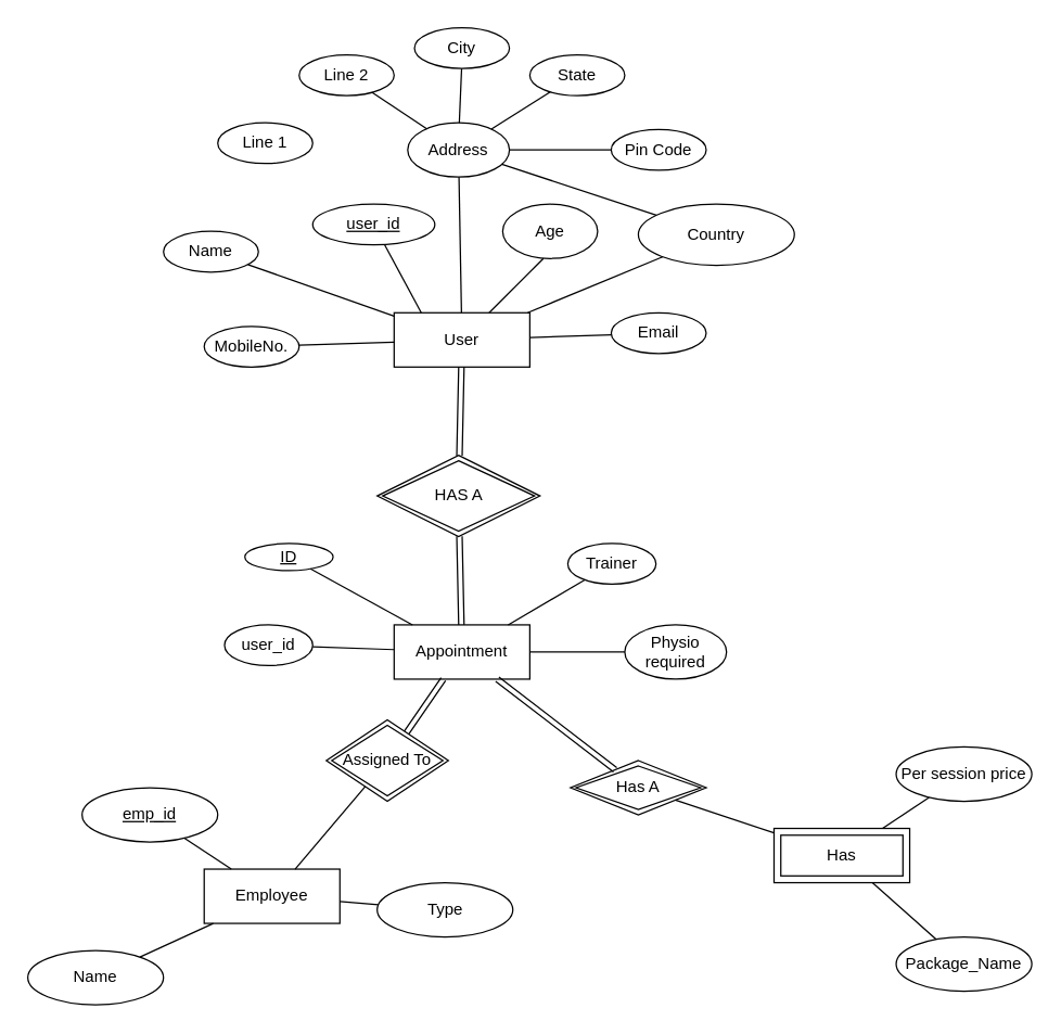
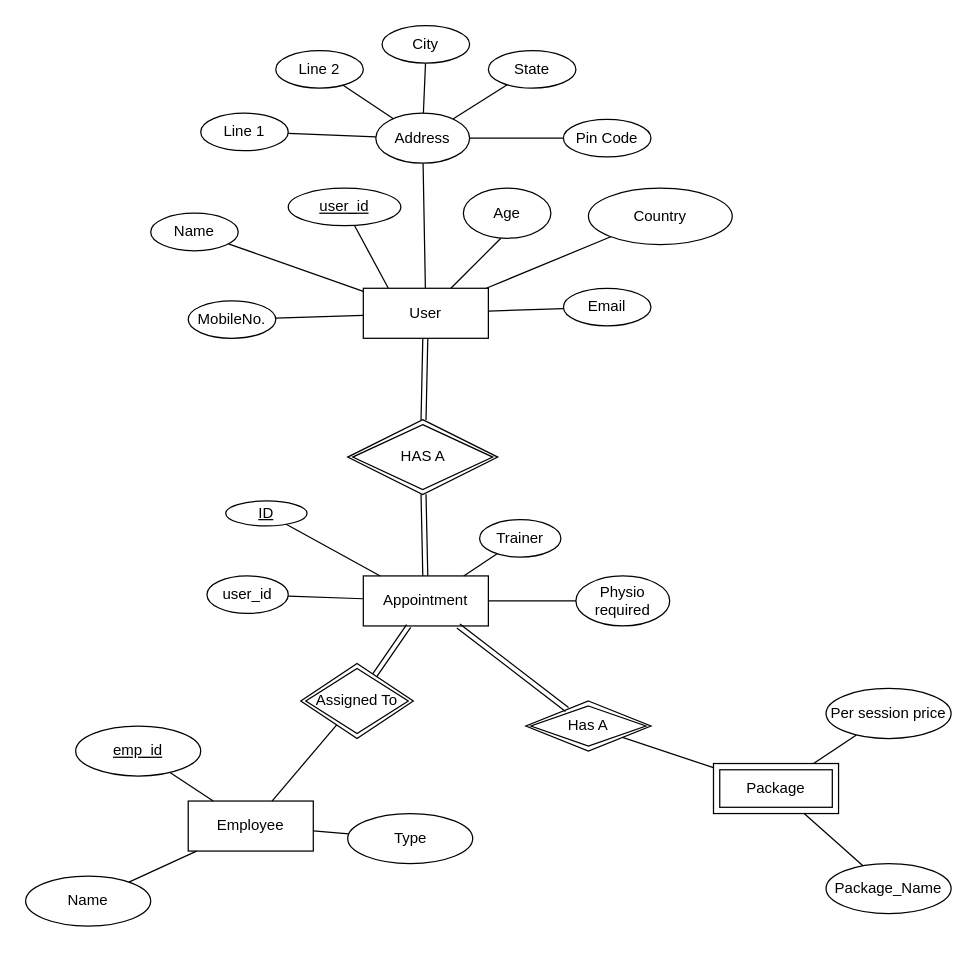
  <mxCell id="0" />
  <mxCell id="1" parent="0" />
  <mxCell id="2" value="Age" style="ellipse;whiteSpace=wrap;html=1;" vertex="1" parent="1"><mxGeometry x="370" y="150" width="70" height="40" as="geometry" /></mxCell>
  <mxCell id="3" value="User" style="whiteSpace=wrap;html=1;align=center;" vertex="1" parent="1"><mxGeometry x="290" y="230" width="100" height="40" as="geometry" /></mxCell>
  <mxCell id="4" value="" style="endArrow=none;html=1;" edge="1" parent="1" source="3"><mxGeometry width="50" height="50" relative="1" as="geometry"><mxPoint x="350" y="240" as="sourcePoint" /><mxPoint x="400" y="190" as="targetPoint" /></mxGeometry></mxCell>
  <mxCell id="5" value="user_id" style="ellipse;whiteSpace=wrap;html=1;align=center;fontStyle=4;" vertex="1" parent="1"><mxGeometry x="230" y="150" width="90" height="30" as="geometry" /></mxCell>
  <mxCell id="6" value="" style="endArrow=none;html=1;" edge="1" parent="1" target="5"><mxGeometry width="50" height="50" relative="1" as="geometry"><mxPoint x="310" y="230" as="sourcePoint" /><mxPoint x="360" y="190" as="targetPoint" /></mxGeometry></mxCell>
  <mxCell id="7" value="Address" style="ellipse;whiteSpace=wrap;html=1;align=center;" vertex="1" parent="1"><mxGeometry x="300" y="90" width="75" height="40" as="geometry" /></mxCell>
  <mxCell id="8" value="Country" style="ellipse;whiteSpace=wrap;html=1;align=center;" vertex="1" parent="1"><mxGeometry x="470" y="150" width="115" height="45" as="geometry" /></mxCell>
  <mxCell id="9" value="State" style="ellipse;whiteSpace=wrap;html=1;align=center;" vertex="1" parent="1"><mxGeometry x="390" y="40" width="70" height="30" as="geometry" /></mxCell>
  <mxCell id="10" value="City" style="ellipse;whiteSpace=wrap;html=1;align=center;" vertex="1" parent="1"><mxGeometry x="305" y="20" width="70" height="30" as="geometry" /></mxCell>
  <mxCell id="11" value="Line 2" style="ellipse;whiteSpace=wrap;html=1;align=center;" vertex="1" parent="1"><mxGeometry x="220" y="40" width="70" height="30" as="geometry" /></mxCell>
  <mxCell id="12" value="Line 1" style="ellipse;whiteSpace=wrap;html=1;align=center;" vertex="1" parent="1"><mxGeometry x="160" y="90" width="70" height="30" as="geometry" /></mxCell>
  <mxCell id="13" value="Pin Code" style="ellipse;whiteSpace=wrap;html=1;align=center;" vertex="1" parent="1"><mxGeometry x="450" y="95" width="70" height="30" as="geometry" /></mxCell>
- <mxCell id="14" value="" style="endArrow=none;html=1;" edge="1" parent="1" source="7" target="8"><mxGeometry width="50" height="50" relative="1" as="geometry"><mxPoint x="200" y="160" as="sourcePoint" /><mxPoint x="250" y="110" as="targetPoint" /></mxGeometry></mxCell>
+ <mxCell id="14" value="" style="endArrow=none;html=1;" edge="1" parent="1" source="7" target="12"><mxGeometry width="50" height="50" relative="1" as="geometry"><mxPoint x="200" y="160" as="sourcePoint" /><mxPoint x="250" y="110" as="targetPoint" /></mxGeometry></mxCell>
  <mxCell id="15" value="" style="endArrow=none;html=1;" edge="1" parent="1" source="10" target="7"><mxGeometry width="50" height="50" relative="1" as="geometry"><mxPoint x="400.172" y="56.36" as="sourcePoint" /><mxPoint x="330.002" y="53.638" as="targetPoint" /></mxGeometry></mxCell>
  <mxCell id="16" value="" style="endArrow=none;html=1;" edge="1" parent="1" source="3" target="7"><mxGeometry width="50" height="50" relative="1" as="geometry"><mxPoint x="320.052" y="128.95" as="sourcePoint" /><mxPoint x="249.882" y="126.228" as="targetPoint" /></mxGeometry></mxCell>
  <mxCell id="17" value="" style="endArrow=none;html=1;" edge="1" parent="1" source="7" target="11"><mxGeometry width="50" height="50" relative="1" as="geometry"><mxPoint x="370.002" y="62.72" as="sourcePoint" /><mxPoint x="299.832" y="59.998" as="targetPoint" /></mxGeometry></mxCell>
  <mxCell id="18" value="" style="endArrow=none;html=1;exitX=0;exitY=0.5;exitDx=0;exitDy=0;" edge="1" parent="1" source="13" target="7"><mxGeometry width="50" height="50" relative="1" as="geometry"><mxPoint x="470" y="104" as="sourcePoint" /><mxPoint x="389.832" y="103.638" as="targetPoint" /></mxGeometry></mxCell>
  <mxCell id="19" value="" style="endArrow=none;html=1;" edge="1" parent="1" source="9" target="7"><mxGeometry width="50" height="50" relative="1" as="geometry"><mxPoint x="430.172" y="90" as="sourcePoint" /><mxPoint x="360.002" y="87.278" as="targetPoint" /></mxGeometry></mxCell>
  <mxCell id="20" value="Name" style="ellipse;whiteSpace=wrap;html=1;align=center;" vertex="1" parent="1"><mxGeometry x="120" y="170" width="70" height="30" as="geometry" /></mxCell>
  <mxCell id="21" value="MobileNo." style="ellipse;whiteSpace=wrap;html=1;align=center;" vertex="1" parent="1"><mxGeometry x="150" y="240" width="70" height="30" as="geometry" /></mxCell>
  <mxCell id="22" value="Email" style="ellipse;whiteSpace=wrap;html=1;align=center;" vertex="1" parent="1"><mxGeometry x="450" y="230" width="70" height="30" as="geometry" /></mxCell>
  <mxCell id="23" value="" style="endArrow=none;html=1;" edge="1" parent="1" source="3" target="22"><mxGeometry width="50" height="50" relative="1" as="geometry"><mxPoint x="310" y="270" as="sourcePoint" /><mxPoint x="360" y="220" as="targetPoint" /></mxGeometry></mxCell>
  <mxCell id="24" value="" style="endArrow=none;html=1;" edge="1" parent="1" source="3" target="21"><mxGeometry width="50" height="50" relative="1" as="geometry"><mxPoint x="400" y="258.276" as="sourcePoint" /><mxPoint x="460.113" y="256.203" as="targetPoint" /></mxGeometry></mxCell>
  <mxCell id="25" value="" style="endArrow=none;html=1;" edge="1" parent="1" source="20" target="3"><mxGeometry width="50" height="50" relative="1" as="geometry"><mxPoint x="410" y="268.276" as="sourcePoint" /><mxPoint x="360" y="260" as="targetPoint" /></mxGeometry></mxCell>
  <mxCell id="26" value="" style="endArrow=none;html=1;" edge="1" parent="1" source="3" target="8"><mxGeometry width="50" height="50" relative="1" as="geometry"><mxPoint x="430" y="288.276" as="sourcePoint" /><mxPoint x="490.113" y="286.203" as="targetPoint" /></mxGeometry></mxCell>
  <mxCell id="27" value="HAS A&lt;br&gt;" style="shape=rhombus;double=1;perimeter=rhombusPerimeter;whiteSpace=wrap;html=1;align=center;" vertex="1" parent="1"><mxGeometry x="277.5" y="335" width="120" height="60" as="geometry" /></mxCell>
  <mxCell id="28" value="Appointment" style="whiteSpace=wrap;html=1;align=center;" vertex="1" parent="1"><mxGeometry x="290" y="460" width="100" height="40" as="geometry" /></mxCell>
  <mxCell id="29" value="user_id" style="ellipse;whiteSpace=wrap;html=1;align=center;" vertex="1" parent="1"><mxGeometry x="165" y="460" width="65" height="30" as="geometry" /></mxCell>
  <mxCell id="30" value="Physio&lt;br&gt;required" style="ellipse;whiteSpace=wrap;html=1;align=center;" vertex="1" parent="1"><mxGeometry x="460" y="460" width="75" height="40" as="geometry" /></mxCell>
- <mxCell id="31" value="Trainer" style="ellipse;whiteSpace=wrap;html=1;align=center;" vertex="1" parent="1"><mxGeometry x="418" y="400" width="65" height="30" as="geometry" /></mxCell>
+ <mxCell id="31" value="Trainer" style="ellipse;whiteSpace=wrap;html=1;align=center;" vertex="1" parent="1"><mxGeometry x="383" y="415" width="65" height="30" as="geometry" /></mxCell>
  <mxCell id="32" value="ID" style="ellipse;whiteSpace=wrap;html=1;align=center;fontStyle=4;" vertex="1" parent="1"><mxGeometry x="180" y="400" width="65" height="20" as="geometry" /></mxCell>
  <mxCell id="33" value="Employee" style="whiteSpace=wrap;html=1;align=center;" vertex="1" parent="1"><mxGeometry x="150" y="640" width="100" height="40" as="geometry" /></mxCell>
  <mxCell id="34" value="emp_id" style="ellipse;whiteSpace=wrap;html=1;align=center;fontStyle=4;" vertex="1" parent="1"><mxGeometry x="60" y="580" width="100" height="40" as="geometry" /></mxCell>
  <mxCell id="35" value="Name" style="ellipse;whiteSpace=wrap;html=1;align=center;" vertex="1" parent="1"><mxGeometry x="20" y="700" width="100" height="40" as="geometry" /></mxCell>
  <mxCell id="36" value="Type" style="ellipse;whiteSpace=wrap;html=1;align=center;" vertex="1" parent="1"><mxGeometry x="277.5" y="650" width="100" height="40" as="geometry" /></mxCell>
  <mxCell id="37" value="Assigned To" style="shape=rhombus;double=1;perimeter=rhombusPerimeter;whiteSpace=wrap;html=1;align=center;" vertex="1" parent="1"><mxGeometry x="240" y="530" width="90" height="60" as="geometry" /></mxCell>
  <mxCell id="38" value="" style="endArrow=none;html=1;" edge="1" parent="1" source="33" target="37"><mxGeometry width="50" height="50" relative="1" as="geometry"><mxPoint x="310" y="610" as="sourcePoint" /><mxPoint x="360" y="560" as="targetPoint" /></mxGeometry></mxCell>
  <mxCell id="39" value="Has A" style="shape=rhombus;double=1;perimeter=rhombusPerimeter;whiteSpace=wrap;html=1;align=center;" vertex="1" parent="1"><mxGeometry x="420" y="560" width="100" height="40" as="geometry" /></mxCell>
- <mxCell id="40" value="Has" style="shape=ext;margin=3;double=1;whiteSpace=wrap;html=1;align=center;" vertex="1" parent="1"><mxGeometry x="570" y="610" width="100" height="40" as="geometry" /></mxCell>
+ <mxCell id="40" value="Package" style="shape=ext;margin=3;double=1;whiteSpace=wrap;html=1;align=center;" vertex="1" parent="1"><mxGeometry x="570" y="610" width="100" height="40" as="geometry" /></mxCell>
  <mxCell id="41" value="Per session price" style="ellipse;whiteSpace=wrap;html=1;align=center;" vertex="1" parent="1"><mxGeometry x="660" y="550" width="100" height="40" as="geometry" /></mxCell>
  <mxCell id="42" value="Package_Name" style="ellipse;whiteSpace=wrap;html=1;align=center;" vertex="1" parent="1"><mxGeometry x="660" y="690" width="100" height="40" as="geometry" /></mxCell>
  <mxCell id="43" value="" style="endArrow=none;html=1;" edge="1" parent="1" source="39" target="40"><mxGeometry width="50" height="50" relative="1" as="geometry"><mxPoint x="310" y="610" as="sourcePoint" /><mxPoint x="360" y="560" as="targetPoint" /></mxGeometry></mxCell>
  <mxCell id="44" value="" style="endArrow=none;html=1;" edge="1" parent="1" source="40" target="41"><mxGeometry width="50" height="50" relative="1" as="geometry"><mxPoint x="530" y="640" as="sourcePoint" /><mxPoint x="580" y="590" as="targetPoint" /></mxGeometry></mxCell>
  <mxCell id="45" value="" style="endArrow=none;html=1;" edge="1" parent="1" source="40" target="42"><mxGeometry width="50" height="50" relative="1" as="geometry"><mxPoint x="660" y="620" as="sourcePoint" /><mxPoint x="694.275" y="597.15" as="targetPoint" /></mxGeometry></mxCell>
  <mxCell id="46" value="" style="endArrow=none;html=1;" edge="1" parent="1" source="34" target="33"><mxGeometry width="50" height="50" relative="1" as="geometry"><mxPoint x="220" y="540" as="sourcePoint" /><mxPoint x="270" y="490" as="targetPoint" /></mxGeometry></mxCell>
  <mxCell id="47" value="" style="endArrow=none;html=1;" edge="1" parent="1" source="35" target="33"><mxGeometry width="50" height="50" relative="1" as="geometry"><mxPoint x="220" y="840" as="sourcePoint" /><mxPoint x="270" y="790" as="targetPoint" /></mxGeometry></mxCell>
  <mxCell id="48" value="" style="endArrow=none;html=1;" edge="1" parent="1" source="36" target="33"><mxGeometry width="50" height="50" relative="1" as="geometry"><mxPoint x="220" y="840" as="sourcePoint" /><mxPoint x="270" y="790" as="targetPoint" /></mxGeometry></mxCell>
  <mxCell id="49" value="" style="shape=link;html=1;" edge="1" parent="1" source="37" target="28"><mxGeometry width="100" relative="1" as="geometry"><mxPoint x="200" y="510" as="sourcePoint" /><mxPoint x="300" y="510" as="targetPoint" /></mxGeometry></mxCell>
  <mxCell id="50" value="" style="shape=link;html=1;" edge="1" parent="1" source="28" target="39"><mxGeometry width="100" relative="1" as="geometry"><mxPoint x="200" y="510" as="sourcePoint" /><mxPoint x="300" y="510" as="targetPoint" /></mxGeometry></mxCell>
  <mxCell id="51" value="" style="shape=link;html=1;" edge="1" parent="1" source="28" target="27"><mxGeometry width="100" relative="1" as="geometry"><mxPoint x="200" y="510" as="sourcePoint" /><mxPoint x="300" y="510" as="targetPoint" /></mxGeometry></mxCell>
  <mxCell id="52" value="" style="shape=link;html=1;" edge="1" parent="1" source="3" target="27"><mxGeometry width="100" relative="1" as="geometry"><mxPoint x="200" y="310" as="sourcePoint" /><mxPoint x="300" y="310" as="targetPoint" /></mxGeometry></mxCell>
  <mxCell id="53" value="" style="endArrow=none;html=1;" edge="1" parent="1" source="28" target="32"><mxGeometry width="50" height="50" relative="1" as="geometry"><mxPoint x="220" y="540" as="sourcePoint" /><mxPoint x="270" y="490" as="targetPoint" /></mxGeometry></mxCell>
  <mxCell id="54" value="" style="endArrow=none;html=1;" edge="1" parent="1" source="28" target="29"><mxGeometry width="50" height="50" relative="1" as="geometry"><mxPoint x="220" y="540" as="sourcePoint" /><mxPoint x="200" y="470" as="targetPoint" /></mxGeometry></mxCell>
  <mxCell id="55" value="" style="endArrow=none;html=1;" edge="1" parent="1" source="28" target="31"><mxGeometry width="50" height="50" relative="1" as="geometry"><mxPoint x="435.05" y="422.107" as="sourcePoint" /><mxPoint x="374.956" y="420.001" as="targetPoint" /></mxGeometry></mxCell>
  <mxCell id="56" value="" style="endArrow=none;html=1;" edge="1" parent="1" source="30" target="28"><mxGeometry width="50" height="50" relative="1" as="geometry"><mxPoint x="310" y="498.247" as="sourcePoint" /><mxPoint x="249.906" y="496.141" as="targetPoint" /></mxGeometry></mxCell>
